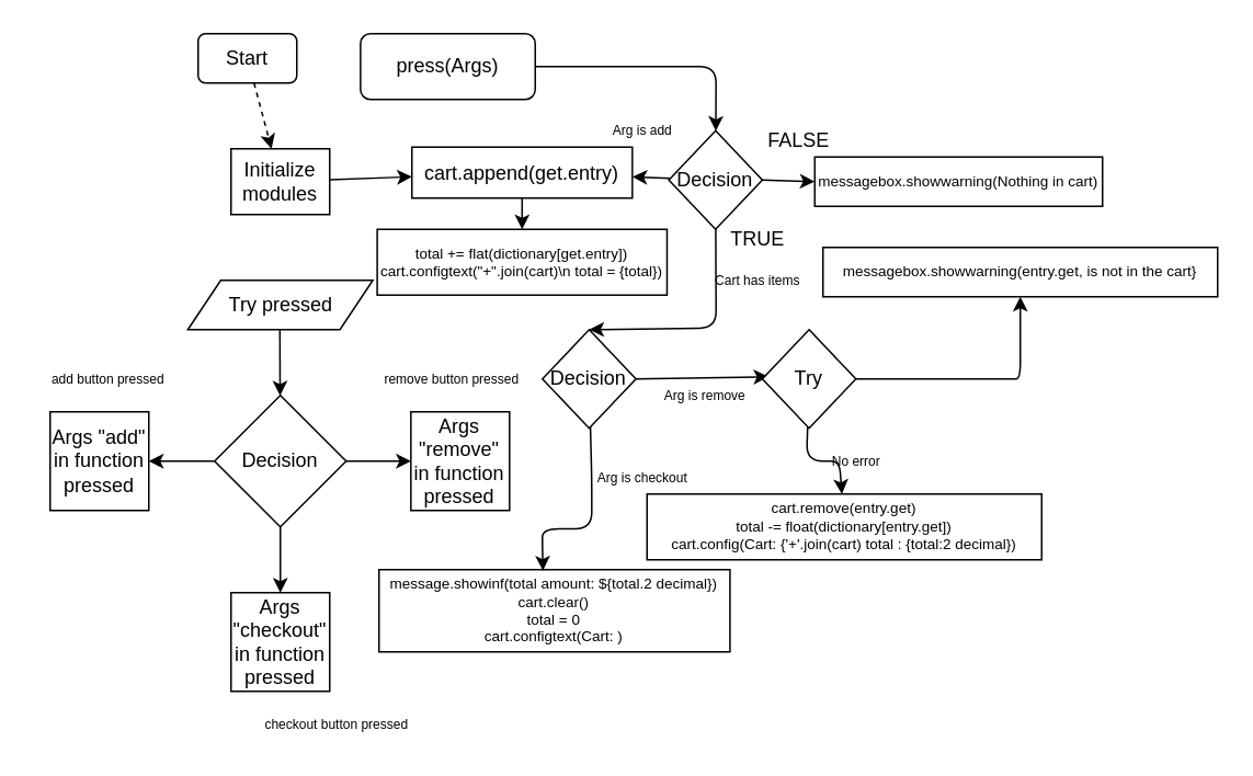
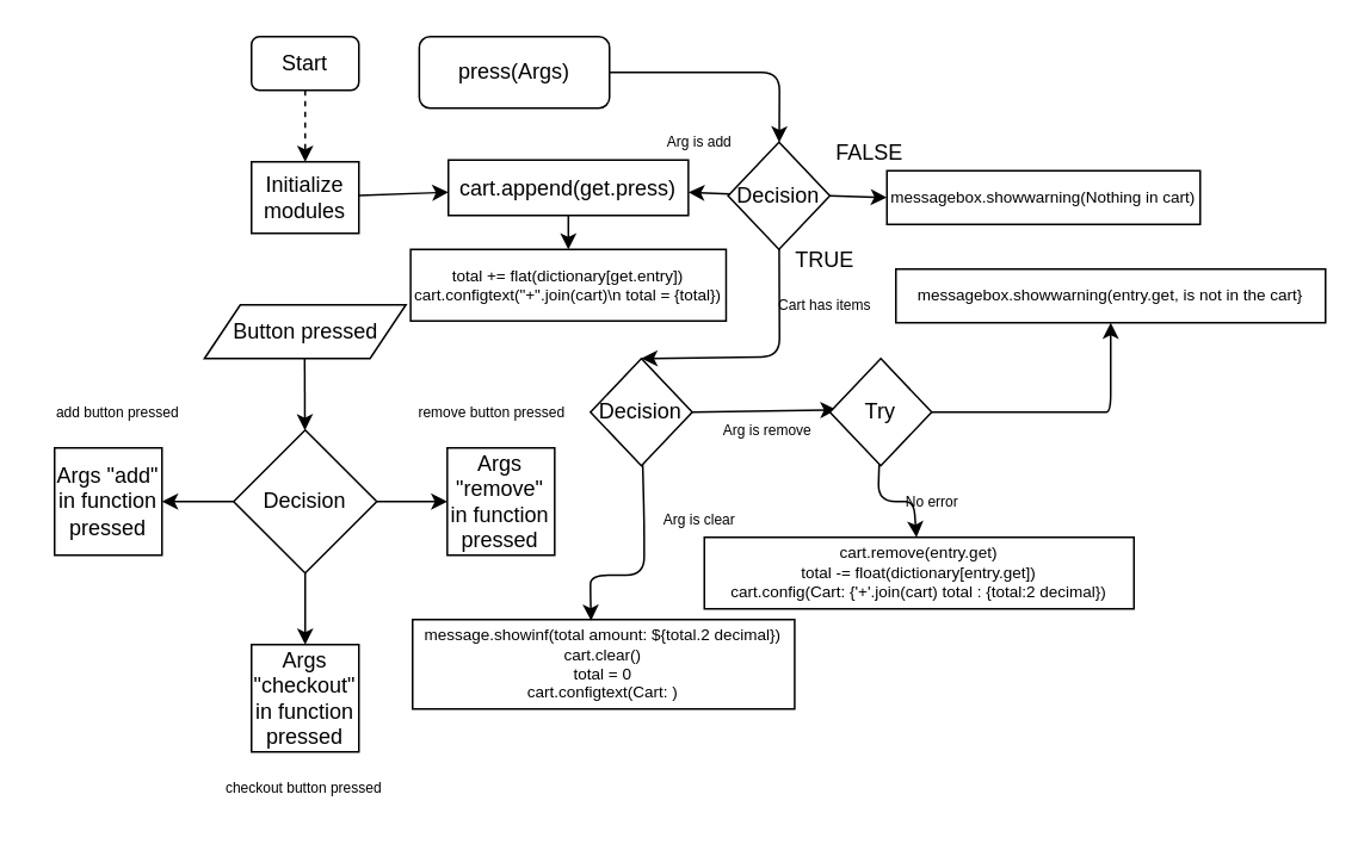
  <mxCell id="0" />
  <mxCell id="1" parent="0" />
- <mxCell id="2" value="Start" style="rounded=1;whiteSpace=wrap;html=1;" vertex="1" parent="1"><mxGeometry x="120" y="20" width="60" height="30" as="geometry" /></mxCell>
+ <mxCell id="2" value="Start" style="rounded=1;whiteSpace=wrap;html=1;" vertex="1" parent="1"><mxGeometry x="140" y="20" width="60" height="30" as="geometry" /></mxCell>
  <mxCell id="3" value="" style="endArrow=classic;html=1;dashed=1;" edge="1" parent="1" source="2" target="4"><mxGeometry width="50" height="50" relative="1" as="geometry"><mxPoint x="150" y="150" as="sourcePoint" /><mxPoint x="168" y="90" as="targetPoint" /></mxGeometry></mxCell>
  <mxCell id="4" value="Initialize&lt;div&gt;modules&lt;/div&gt;" style="rounded=0;whiteSpace=wrap;html=1;" vertex="1" parent="1"><mxGeometry x="140" y="90" width="60" height="40" as="geometry" /></mxCell>
- <mxCell id="5" value="Try pressed" style="shape=parallelogram;perimeter=parallelogramPerimeter;whiteSpace=wrap;html=1;fixedSize=1;" vertex="1" parent="1"><mxGeometry x="113.75" y="170" width="112.5" height="30" as="geometry" /></mxCell>
+ <mxCell id="5" value="Button pressed" style="shape=parallelogram;perimeter=parallelogramPerimeter;whiteSpace=wrap;html=1;fixedSize=1;" vertex="1" parent="1"><mxGeometry x="113.75" y="170" width="112.5" height="30" as="geometry" /></mxCell>
  <mxCell id="6" value="" style="endArrow=classic;html=1;" edge="1" parent="1" source="4" target="24"><mxGeometry width="50" height="50" relative="1" as="geometry"><mxPoint x="169.71" y="130" as="sourcePoint" /><mxPoint x="169.71" y="168" as="targetPoint" /></mxGeometry></mxCell>
  <mxCell id="7" value="" style="endArrow=classic;html=1;exitX=0.46;exitY=1.057;exitDx=0;exitDy=0;exitPerimeter=0;" edge="1" parent="1" target="8"><mxGeometry width="50" height="50" relative="1" as="geometry"><mxPoint x="169.71" y="200" as="sourcePoint" /><mxPoint x="169.71" y="238" as="targetPoint" /></mxGeometry></mxCell>
  <mxCell id="8" value="Decision" style="rhombus;whiteSpace=wrap;html=1;" vertex="1" parent="1"><mxGeometry y="240" width="80" height="80" as="geometry" x="130" /></mxCell>
  <mxCell id="9" value="" style="endArrow=classic;html=1;" edge="1" parent="1" source="8" target="14"><mxGeometry width="50" height="50" relative="1" as="geometry"><mxPoint x="210" y="282" as="sourcePoint" /><mxPoint x="250" y="282" as="targetPoint" /></mxGeometry></mxCell>
  <mxCell id="10" value="" style="endArrow=classic;html=1;" edge="1" parent="1" source="8" target="13"><mxGeometry width="50" height="50" relative="1" as="geometry"><mxPoint x="129" y="282" as="sourcePoint" /><mxPoint x="90" y="282" as="targetPoint" /></mxGeometry></mxCell>
  <mxCell id="11" value="" style="endArrow=classic;html=1;entryX=0.5;entryY=0;entryDx=0;entryDy=0;" edge="1" parent="1" source="8" target="15"><mxGeometry width="50" height="50" relative="1" as="geometry"><mxPoint x="169.71" y="320" as="sourcePoint" /><mxPoint x="169.71" y="358" as="targetPoint" /></mxGeometry></mxCell>
- <mxCell id="12" value="press(Args)" style="rounded=1;whiteSpace=wrap;html=1;" vertex="1" parent="1"><mxGeometry x="218.75" y="20" width="106.25" height="40" as="geometry" /></mxCell>
+ <mxCell id="12" value="press(Args)" style="rounded=1;whiteSpace=wrap;html=1;" vertex="1" parent="1"><mxGeometry x="233.75" y="20" width="106.25" height="40" as="geometry" /></mxCell>
  <mxCell id="13" value="Args &quot;add&quot; in function pressed" style="whiteSpace=wrap;html=1;aspect=fixed;" vertex="1" parent="1"><mxGeometry x="30" y="250" width="60" height="60" as="geometry" /></mxCell>
  <mxCell id="14" value="Args &quot;remove&quot; in function pressed" style="whiteSpace=wrap;html=1;aspect=fixed;" vertex="1" parent="1"><mxGeometry x="249.38" y="250" width="60" height="60" as="geometry" /></mxCell>
  <mxCell id="15" value="Args &quot;checkout&quot; in function pressed" style="whiteSpace=wrap;html=1;aspect=fixed;" vertex="1" parent="1"><mxGeometry x="140" y="360" width="60" height="60" as="geometry" /></mxCell>
  <mxCell id="16" value="" style="endArrow=classic;html=1;" edge="1" parent="1" source="12" target="17"><mxGeometry width="50" height="50" relative="1" as="geometry"><mxPoint x="350" y="40" as="sourcePoint" /><mxPoint x="370" y="78" as="targetPoint" /><Array as="points"><mxPoint x="370" y="40" /><mxPoint x="435" y="40" /></Array></mxGeometry></mxCell>
  <mxCell id="17" value="Decision" style="rhombus;whiteSpace=wrap;html=1;" vertex="1" parent="1"><mxGeometry x="406.25" y="79" width="56.87" height="60" as="geometry" /></mxCell>
  <mxCell id="18" value="remove button pressed" style="text;html=1;align=center;verticalAlign=middle;resizable=0;points=[];autosize=1;strokeColor=none;fillColor=none;perimeterSpacing=2;fontSize=8;" vertex="1" parent="1"><mxGeometry x="219.38" y="220" width="110" height="20" as="geometry" /></mxCell>
  <mxCell id="19" value="add button pressed" style="text;html=1;align=center;verticalAlign=middle;resizable=0;points=[];autosize=1;strokeColor=none;fillColor=none;perimeterSpacing=2;fontSize=8;" vertex="1" parent="1"><mxGeometry x="20" y="220" width="90" height="20" as="geometry" /></mxCell>
- <mxCell id="20" value="checkout button pressed" style="text;html=1;align=center;verticalAlign=middle;resizable=0;points=[];autosize=1;strokeColor=none;fillColor=none;perimeterSpacing=2;fontSize=8;" vertex="1" parent="1"><mxGeometry x="148.75" y="430" width="110" height="20" as="geometry" /></mxCell>
+ <mxCell id="20" value="checkout button pressed" style="text;html=1;align=center;verticalAlign=middle;resizable=0;points=[];autosize=1;strokeColor=none;fillColor=none;perimeterSpacing=2;fontSize=8;" vertex="1" parent="1"><mxGeometry x="113.75" y="430" width="110" height="20" as="geometry" /></mxCell>
  <mxCell id="21" value="" style="endArrow=classic;html=1;" edge="1" parent="1" source="24" target="25"><mxGeometry width="50" height="50" relative="1" as="geometry"><mxPoint x="286.915" y="130.001" as="sourcePoint" /><mxPoint x="280" y="160" as="targetPoint" /><Array as="points" /></mxGeometry></mxCell>
  <mxCell id="22" value="" style="endArrow=classic;html=1;" edge="1" parent="1" source="17" target="24"><mxGeometry width="50" height="50" relative="1" as="geometry"><mxPoint x="380" y="110" as="sourcePoint" /><mxPoint x="340" y="190.17" as="targetPoint" /><Array as="points" /></mxGeometry></mxCell>
  <mxCell id="23" value="" style="endArrow=classic;html=1;entryX=0.5;entryY=0;entryDx=0;entryDy=0;" edge="1" parent="1" source="17" target="26"><mxGeometry width="50" height="50" relative="1" as="geometry"><mxPoint x="434.615" y="168.831" as="sourcePoint" /><mxPoint x="434.34" y="220" as="targetPoint" /><Array as="points"><mxPoint x="435" y="199" /></Array></mxGeometry></mxCell>
- <mxCell id="24" value="cart.append(get.entry)" style="rounded=0;whiteSpace=wrap;html=1;" vertex="1" parent="1"><mxGeometry x="250" y="89" width="134.06" height="31" as="geometry" /></mxCell>
+ <mxCell id="24" value="cart.append(get.press)" style="rounded=0;whiteSpace=wrap;html=1;" vertex="1" parent="1"><mxGeometry x="250" y="89" width="134.06" height="31" as="geometry" /></mxCell>
  <mxCell id="25" value="total += flat(dictionary[get.entry])&lt;div&gt;cart.configtext(&quot;+&quot;.join(cart)\n total = {total})&lt;/div&gt;" style="rounded=0;whiteSpace=wrap;html=1;fontSize=9;" vertex="1" parent="1"><mxGeometry x="228.9" y="139" width="176.25" height="40" as="geometry" /></mxCell>
  <mxCell id="26" value="Decision" style="rhombus;whiteSpace=wrap;html=1;" vertex="1" parent="1"><mxGeometry x="329.38" y="200" width="56.87" height="60" as="geometry" /></mxCell>
  <mxCell id="27" value="TRUE" style="text;html=1;align=center;verticalAlign=middle;resizable=0;points=[];autosize=1;strokeColor=none;fillColor=none;" vertex="1" parent="1"><mxGeometry x="430" y="130" width="60" height="30" as="geometry" /></mxCell>
  <mxCell id="28" value="FALSE" style="text;html=1;align=center;verticalAlign=middle;resizable=0;points=[];autosize=1;strokeColor=none;fillColor=none;" vertex="1" parent="1"><mxGeometry x="455" y="70" width="60" height="30" as="geometry" /></mxCell>
  <mxCell id="29" value="message.showinf(total amount: ${total.2 decimal})&lt;div&gt;cart.clear()&lt;/div&gt;&lt;div&gt;total = 0&lt;/div&gt;&lt;div&gt;cart.configtext(Cart: )&lt;/div&gt;" style="rounded=0;whiteSpace=wrap;html=1;fontSize=9;" vertex="1" parent="1"><mxGeometry x="230" y="346" width="213.44" height="50" as="geometry" /></mxCell>
  <mxCell id="30" value="" style="endArrow=classic;html=1;entryX=0.467;entryY=0.012;entryDx=0;entryDy=0;entryPerimeter=0;" edge="1" parent="1" source="26" target="29"><mxGeometry width="50" height="50" relative="1" as="geometry"><mxPoint x="358.247" y="260" as="sourcePoint" /><mxPoint x="331.312" y="353.76" as="targetPoint" /><Array as="points"><mxPoint x="359.38" y="291.11" /><mxPoint x="359.38" y="321.11" /><mxPoint x="329.38" y="321.11" /><mxPoint x="329.38" y="331.11" /></Array></mxGeometry></mxCell>
- <mxCell id="31" value="Arg is checkout" style="text;html=1;align=center;verticalAlign=middle;resizable=0;points=[];autosize=1;strokeColor=none;fillColor=none;perimeterSpacing=2;fontSize=8;" vertex="1" parent="1"><mxGeometry x="350" y="280" width="80" height="20" as="geometry" /></mxCell>
+ <mxCell id="31" value="Arg is clear" style="text;html=1;align=center;verticalAlign=middle;resizable=0;points=[];autosize=1;strokeColor=none;fillColor=none;perimeterSpacing=2;fontSize=8;" vertex="1" parent="1"><mxGeometry x="350" y="280" width="80" height="20" as="geometry" /></mxCell>
  <mxCell id="32" value="Arg is add" style="text;html=1;align=center;verticalAlign=middle;resizable=0;points=[];autosize=1;strokeColor=none;fillColor=none;perimeterSpacing=2;fontSize=8;" vertex="1" parent="1"><mxGeometry x="360" y="69" width="60" height="20" as="geometry" /></mxCell>
  <mxCell id="33" value="Arg is remove" style="text;html=1;align=center;verticalAlign=middle;resizable=0;points=[];autosize=1;strokeColor=none;fillColor=none;perimeterSpacing=2;fontSize=8;" vertex="1" parent="1"><mxGeometry x="393" y="230" width="70" height="20" as="geometry" /></mxCell>
  <mxCell id="34" value="" style="endArrow=classic;html=1;exitX=1;exitY=0.5;exitDx=0;exitDy=0;entryX=0.065;entryY=0.478;entryDx=0;entryDy=0;entryPerimeter=0;" edge="1" parent="1" source="26" target="35"><mxGeometry width="50" height="50" relative="1" as="geometry"><mxPoint x="445" y="290" as="sourcePoint" /><mxPoint x="480" y="230" as="targetPoint" /><Array as="points" /></mxGeometry></mxCell>
  <mxCell id="35" value="Try" style="rhombus;whiteSpace=wrap;html=1;" vertex="1" parent="1"><mxGeometry x="463.13" y="200" width="56.87" height="60" as="geometry" /></mxCell>
  <mxCell id="36" value="cart.remove(entry.get)&lt;div&gt;total -= float(dictionary[entry.get])&lt;/div&gt;&lt;div&gt;cart.config(Cart: {'+'.join(cart) total : {total:2 decimal})&lt;/div&gt;" style="whiteSpace=wrap;html=1;fontSize=9;" vertex="1" parent="1"><mxGeometry x="393" y="300" width="240" height="40" as="geometry" /></mxCell>
  <mxCell id="37" value="" style="endArrow=classic;html=1;" edge="1" parent="1" source="35" target="36"><mxGeometry width="50" height="50" relative="1" as="geometry"><mxPoint x="555" y="360" as="sourcePoint" /><mxPoint x="555.34" y="410" as="targetPoint" /><Array as="points"><mxPoint x="490" y="280" /><mxPoint x="510" y="280" /></Array></mxGeometry></mxCell>
  <mxCell id="38" value="" style="endArrow=classic;html=1;exitX=1;exitY=0.5;exitDx=0;exitDy=0;" edge="1" parent="1" source="35" target="40"><mxGeometry width="50" height="50" relative="1" as="geometry"><mxPoint x="589.99" y="250" as="sourcePoint" /><mxPoint x="650" y="230" as="targetPoint" /><Array as="points"><mxPoint x="610" y="230" /><mxPoint x="620" y="230" /></Array></mxGeometry></mxCell>
  <mxCell id="39" value="No error" style="text;html=1;align=center;verticalAlign=middle;resizable=0;points=[];autosize=1;strokeColor=none;fillColor=none;perimeterSpacing=2;fontSize=8;" vertex="1" parent="1"><mxGeometry x="494.99" y="270" width="50" height="20" as="geometry" /></mxCell>
  <mxCell id="40" value="messagebox.showwarning(entry.get, is not in the cart}" style="whiteSpace=wrap;html=1;fontSize=9;" vertex="1" parent="1"><mxGeometry x="500" y="150" width="240" height="30" as="geometry" /></mxCell>
  <mxCell id="41" value="messagebox.showwarning(Nothing in cart)" style="whiteSpace=wrap;html=1;fontSize=9;" vertex="1" parent="1"><mxGeometry x="494.99" y="95" width="175.01" height="30" as="geometry" /></mxCell>
  <mxCell id="42" value="" style="endArrow=classic;html=1;exitX=1;exitY=0.5;exitDx=0;exitDy=0;entryX=0;entryY=0.5;entryDx=0;entryDy=0;" edge="1" parent="1" source="17" target="41"><mxGeometry width="50" height="50" relative="1" as="geometry"><mxPoint x="510" y="144.58" as="sourcePoint" /><mxPoint x="580" y="144.58" as="targetPoint" /><Array as="points" /></mxGeometry></mxCell>
  <mxCell id="43" value="Cart has items" style="text;html=1;align=center;verticalAlign=middle;resizable=0;points=[];autosize=1;strokeColor=none;fillColor=none;perimeterSpacing=2;fontSize=8;" vertex="1" parent="1"><mxGeometry x="420" y="160" width="80" height="20" as="geometry" /></mxCell>
